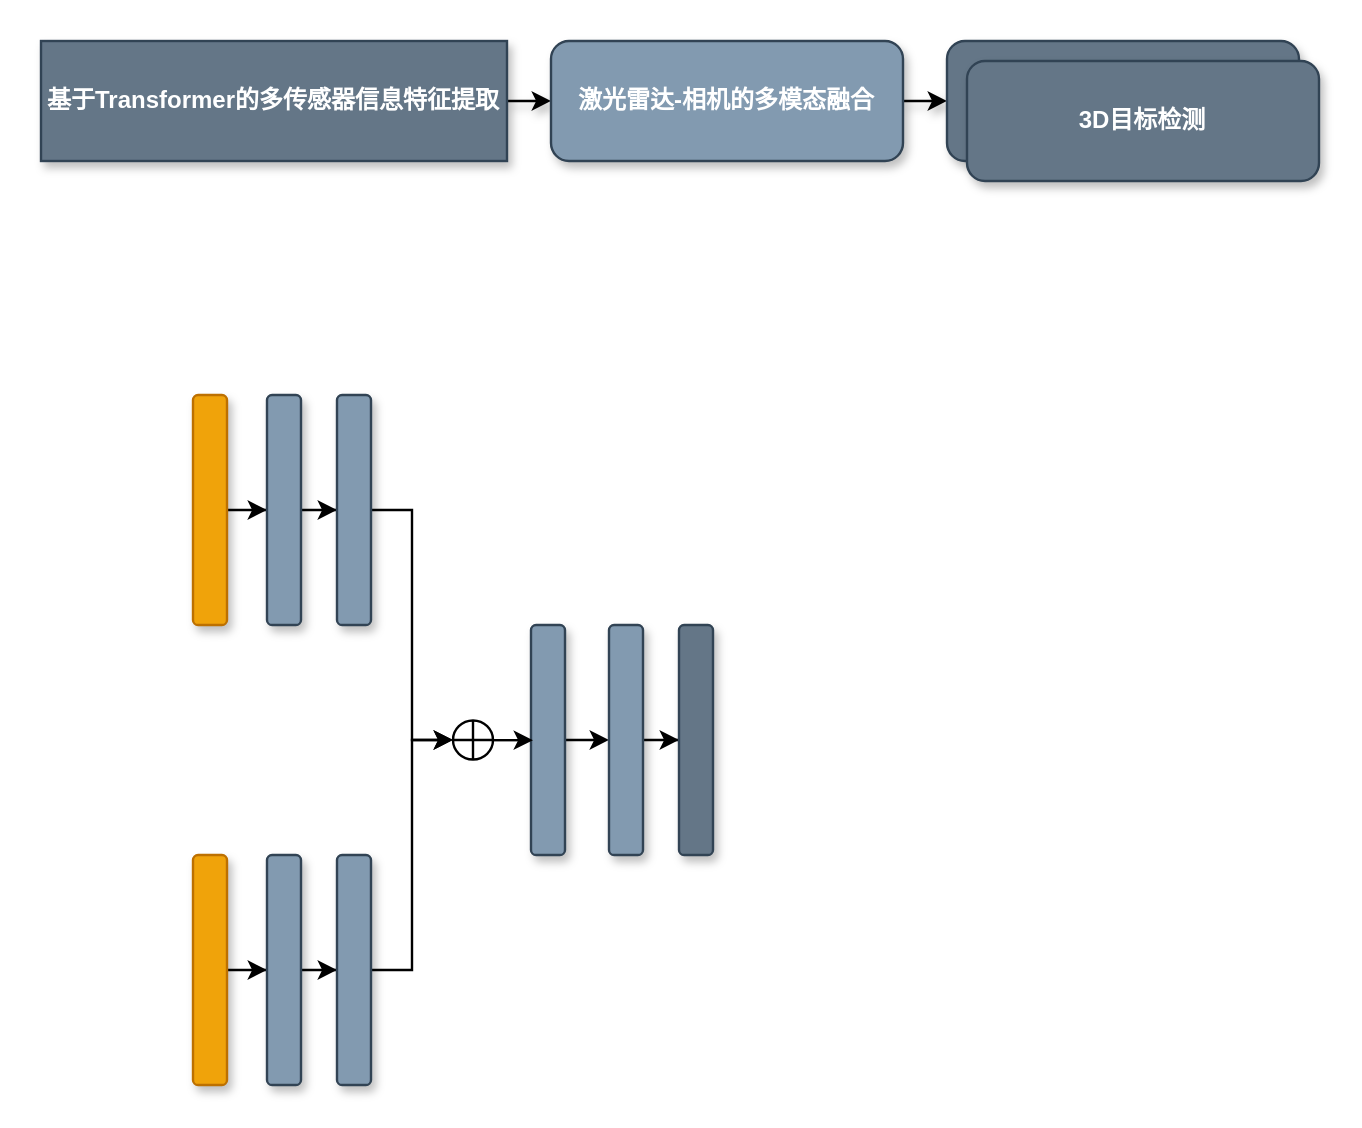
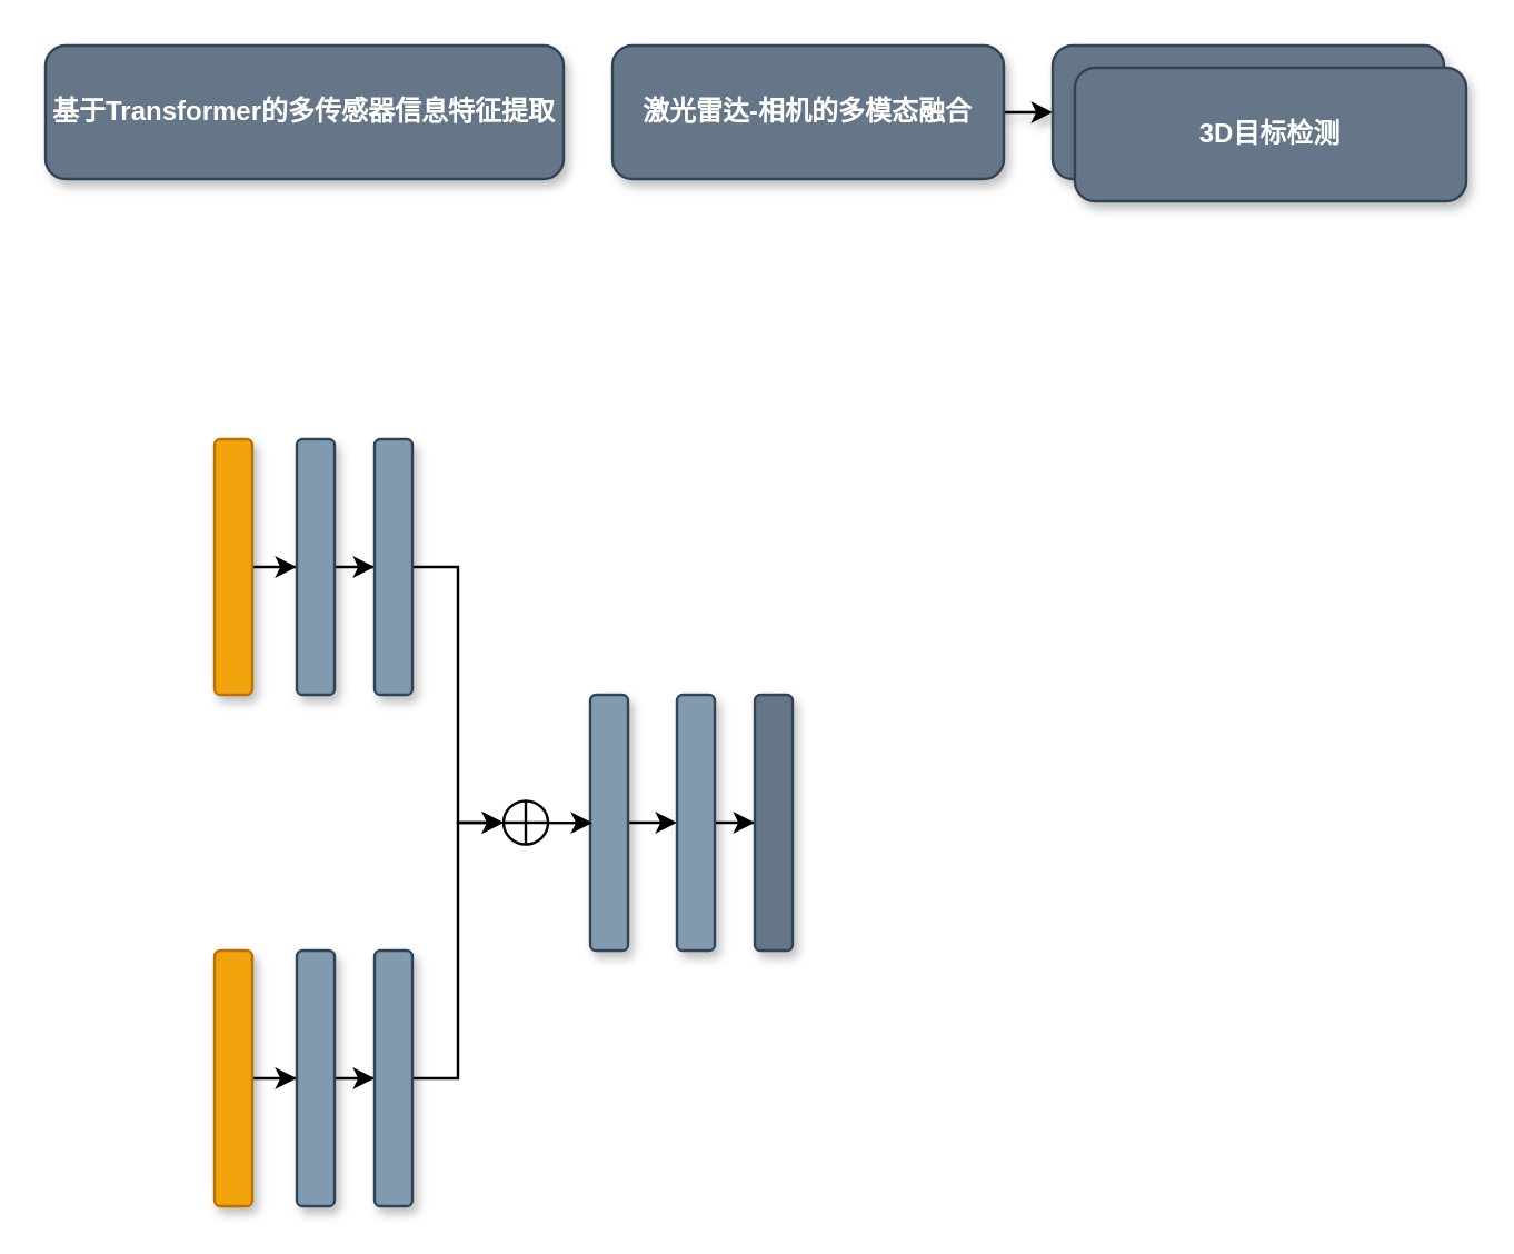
  <mxCell id="0" />
  <mxCell id="1" parent="0" />
- <mxCell id="2" style="edgeStyle=orthogonalEdgeStyle;rounded=0;orthogonalLoop=1;jettySize=auto;html=1;entryX=0;entryY=0.5;entryDx=0;entryDy=0;shadow=1;fontStyle=1;strokeWidth=1.2;" parent="1" source="3" target="5" edge="1"><mxGeometry relative="1" as="geometry" /></mxCell>
- <mxCell id="3" value="&lt;p class=&quot;MsoNormal&quot;&gt;&lt;span&gt;&lt;font face=&quot;等线&quot;&gt;基于&lt;/font&gt;Transformer&lt;font face=&quot;等线&quot;&gt;的多传感器信息特征提取&lt;/font&gt;&lt;/span&gt;&lt;/p&gt;" style="whiteSpace=wrap;html=1;fillColor=#647687;strokeColor=#314354;fontColor=#ffffff;shadow=1;fontStyle=1;strokeWidth=1.2;rounded=0;" parent="1" vertex="1"><mxGeometry x="20" y="20" width="233" height="60" as="geometry" /></mxCell>
+ <mxCell id="3" value="&lt;p class=&quot;MsoNormal&quot;&gt;&lt;span&gt;&lt;font face=&quot;等线&quot;&gt;基于&lt;/font&gt;Transformer&lt;font face=&quot;等线&quot;&gt;的多传感器信息特征提取&lt;/font&gt;&lt;/span&gt;&lt;/p&gt;" style="rounded=1;whiteSpace=wrap;html=1;fillColor=#647687;strokeColor=#314354;fontColor=#ffffff;shadow=1;fontStyle=1;strokeWidth=1.2;" parent="1" vertex="1"><mxGeometry x="20" y="20" width="233" height="60" as="geometry" /></mxCell>
  <mxCell id="4" style="edgeStyle=orthogonalEdgeStyle;rounded=0;orthogonalLoop=1;jettySize=auto;html=1;entryX=0;entryY=0.5;entryDx=0;entryDy=0;shadow=1;fontStyle=1;strokeWidth=1.2;" parent="1" source="5" target="6" edge="1"><mxGeometry relative="1" as="geometry" /></mxCell>
- <mxCell id="5" value="&lt;p class=&quot;MsoNormal&quot;&gt;&lt;font face=&quot;等线&quot;&gt;激光雷达&lt;/font&gt;-&lt;font face=&quot;等线&quot;&gt;相机的多模态融合&lt;/font&gt;&lt;/p&gt;" style="rounded=1;whiteSpace=wrap;html=1;fillColor=#829ab0;strokeColor=#314354;fontColor=#ffffff;shadow=1;fontStyle=1;strokeWidth=1.2;" parent="1" vertex="1"><mxGeometry x="275" y="20" width="176" height="60" as="geometry" /></mxCell>
+ <mxCell id="5" value="&lt;p class=&quot;MsoNormal&quot;&gt;&lt;font face=&quot;等线&quot;&gt;激光雷达&lt;/font&gt;-&lt;font face=&quot;等线&quot;&gt;相机的多模态融合&lt;/font&gt;&lt;/p&gt;" style="rounded=1;whiteSpace=wrap;html=1;fillColor=#647687;strokeColor=#314354;fontColor=#ffffff;shadow=1;fontStyle=1;strokeWidth=1.2;" parent="1" vertex="1"><mxGeometry x="275" y="20" width="176" height="60" as="geometry" /></mxCell>
  <mxCell id="6" value="&lt;p class=&quot;MsoNormal&quot;&gt;3D&lt;font face=&quot;等线&quot;&gt;目标检测&lt;/font&gt;&lt;/p&gt;" style="rounded=1;whiteSpace=wrap;html=1;fillColor=#647687;strokeColor=#314354;fontColor=#ffffff;shadow=1;fontStyle=1;strokeWidth=1.2;" parent="1" vertex="1"><mxGeometry x="473" y="20" width="176" height="60" as="geometry" /></mxCell>
  <mxCell id="7" style="edgeStyle=orthogonalEdgeStyle;rounded=0;orthogonalLoop=1;jettySize=auto;html=1;entryX=0;entryY=0.5;entryDx=0;entryDy=0;strokeWidth=1.2;" edge="1" parent="1" source="8" target="11"><mxGeometry relative="1" as="geometry" /></mxCell>
  <mxCell id="8" value="&lt;p class=&quot;MsoNormal&quot;&gt;&lt;br&gt;&lt;/p&gt;" style="rounded=1;whiteSpace=wrap;html=1;fillColor=#f0a30a;strokeColor=#BD7000;fontColor=#000000;shadow=1;fontStyle=1;rotation=-180;strokeWidth=1.2;" vertex="1" parent="1"><mxGeometry x="96" y="197" width="17" height="115" as="geometry" /></mxCell>
  <mxCell id="9" value="&lt;p class=&quot;MsoNormal&quot;&gt;3D&lt;font face=&quot;等线&quot;&gt;目标检测&lt;/font&gt;&lt;/p&gt;" style="rounded=1;whiteSpace=wrap;html=1;fillColor=#647687;strokeColor=#314354;fontColor=#ffffff;shadow=1;fontStyle=1;strokeWidth=1.2;" vertex="1" parent="1"><mxGeometry x="483" y="30" width="176" height="60" as="geometry" /></mxCell>
  <mxCell id="10" style="edgeStyle=orthogonalEdgeStyle;rounded=0;orthogonalLoop=1;jettySize=auto;html=1;entryX=0;entryY=0.5;entryDx=0;entryDy=0;strokeWidth=1.2;" edge="1" parent="1" source="11" target="13"><mxGeometry relative="1" as="geometry" /></mxCell>
  <mxCell id="11" value="&lt;p class=&quot;MsoNormal&quot;&gt;&lt;br&gt;&lt;/p&gt;" style="rounded=1;whiteSpace=wrap;html=1;fillColor=#829AB0;strokeColor=#314354;fontColor=#ffffff;shadow=1;fontStyle=1;strokeWidth=1.2;" vertex="1" parent="1"><mxGeometry x="133" y="197" width="17" height="115" as="geometry" /></mxCell>
  <mxCell id="12" style="edgeStyle=orthogonalEdgeStyle;rounded=0;orthogonalLoop=1;jettySize=auto;html=1;entryX=0;entryY=0.5;entryDx=0;entryDy=0;strokeWidth=1.2;" edge="1" parent="1" source="13" target="23"><mxGeometry relative="1" as="geometry" /></mxCell>
  <mxCell id="13" value="&lt;p class=&quot;MsoNormal&quot;&gt;&lt;br&gt;&lt;/p&gt;" style="rounded=1;whiteSpace=wrap;html=1;fillColor=#829AB0;strokeColor=#314354;fontColor=#ffffff;shadow=1;fontStyle=1;strokeWidth=1.2;" vertex="1" parent="1"><mxGeometry x="168" y="197" width="17" height="115" as="geometry" /></mxCell>
  <mxCell id="14" style="edgeStyle=orthogonalEdgeStyle;rounded=0;orthogonalLoop=1;jettySize=auto;html=1;entryX=0;entryY=0.5;entryDx=0;entryDy=0;strokeWidth=1.2;" edge="1" parent="1" source="15" target="25"><mxGeometry relative="1" as="geometry" /></mxCell>
  <mxCell id="15" value="&lt;p class=&quot;MsoNormal&quot;&gt;&lt;br&gt;&lt;/p&gt;" style="rounded=1;whiteSpace=wrap;html=1;fillColor=#829AB0;strokeColor=#314354;fontColor=#ffffff;shadow=1;fontStyle=1;strokeWidth=1.2;" vertex="1" parent="1"><mxGeometry x="265" y="312" width="17" height="115" as="geometry" /></mxCell>
  <mxCell id="16" style="edgeStyle=orthogonalEdgeStyle;rounded=0;orthogonalLoop=1;jettySize=auto;html=1;entryX=0;entryY=0.5;entryDx=0;entryDy=0;strokeWidth=1.2;" edge="1" parent="1" source="17" target="19"><mxGeometry relative="1" as="geometry" /></mxCell>
  <mxCell id="17" value="&lt;p class=&quot;MsoNormal&quot;&gt;&lt;br&gt;&lt;/p&gt;" style="rounded=1;whiteSpace=wrap;html=1;fillColor=#f0a30a;strokeColor=#BD7000;fontColor=#000000;shadow=1;fontStyle=1;rotation=-180;strokeWidth=1.2;" vertex="1" parent="1"><mxGeometry x="96" y="427" width="17" height="115" as="geometry" /></mxCell>
  <mxCell id="18" style="edgeStyle=orthogonalEdgeStyle;rounded=0;orthogonalLoop=1;jettySize=auto;html=1;entryX=0;entryY=0.5;entryDx=0;entryDy=0;strokeWidth=1.2;" edge="1" parent="1" source="19" target="21"><mxGeometry relative="1" as="geometry" /></mxCell>
  <mxCell id="19" value="&lt;p class=&quot;MsoNormal&quot;&gt;&lt;br&gt;&lt;/p&gt;" style="rounded=1;whiteSpace=wrap;html=1;fillColor=#829AB0;strokeColor=#314354;fontColor=#ffffff;shadow=1;fontStyle=1;strokeWidth=1.2;" vertex="1" parent="1"><mxGeometry x="133" y="427" width="17" height="115" as="geometry" /></mxCell>
  <mxCell id="20" style="edgeStyle=orthogonalEdgeStyle;rounded=0;orthogonalLoop=1;jettySize=auto;html=1;entryX=0;entryY=0.5;entryDx=0;entryDy=0;strokeWidth=1.2;" edge="1" parent="1" source="21" target="23"><mxGeometry relative="1" as="geometry" /></mxCell>
  <mxCell id="21" value="&lt;p class=&quot;MsoNormal&quot;&gt;&lt;br&gt;&lt;/p&gt;" style="rounded=1;whiteSpace=wrap;html=1;fillColor=#829AB0;strokeColor=#314354;fontColor=#ffffff;shadow=1;fontStyle=1;strokeWidth=1.2;" vertex="1" parent="1"><mxGeometry x="168" y="427" width="17" height="115" as="geometry" /></mxCell>
  <mxCell id="22" style="edgeStyle=orthogonalEdgeStyle;rounded=0;orthogonalLoop=1;jettySize=auto;html=1;strokeWidth=1.2;" edge="1" parent="1" source="23" target="15"><mxGeometry relative="1" as="geometry" /></mxCell>
  <mxCell id="23" value="" style="shape=orEllipse;perimeter=ellipsePerimeter;whiteSpace=wrap;html=1;backgroundOutline=1;strokeWidth=1.2;" vertex="1" parent="1"><mxGeometry x="226" y="359.75" width="20" height="19.5" as="geometry" /></mxCell>
  <mxCell id="24" style="edgeStyle=orthogonalEdgeStyle;rounded=0;orthogonalLoop=1;jettySize=auto;html=1;entryX=0;entryY=0.5;entryDx=0;entryDy=0;strokeWidth=1.2;" edge="1" parent="1" source="25" target="26"><mxGeometry relative="1" as="geometry" /></mxCell>
  <mxCell id="25" value="&lt;p class=&quot;MsoNormal&quot;&gt;&lt;br&gt;&lt;/p&gt;" style="rounded=1;whiteSpace=wrap;html=1;fillColor=#829AB0;strokeColor=#314354;fontColor=#ffffff;shadow=1;fontStyle=1;strokeWidth=1.2;" vertex="1" parent="1"><mxGeometry x="304" y="312" width="17" height="115" as="geometry" /></mxCell>
  <mxCell id="26" value="&lt;p class=&quot;MsoNormal&quot;&gt;&lt;br&gt;&lt;/p&gt;" style="rounded=1;whiteSpace=wrap;html=1;fillColor=#647687;strokeColor=#314354;fontColor=#ffffff;shadow=1;fontStyle=1;strokeWidth=1.2;" vertex="1" parent="1"><mxGeometry x="339" y="312" width="17" height="115" as="geometry" /></mxCell>
